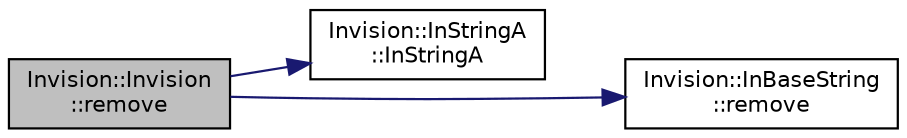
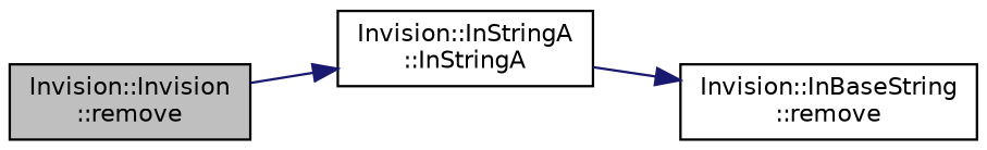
  digraph {
    rankdir=LR
    node [color=black fillcolor=white fontname=Helvetica fontsize=10 shape=record style=filled]
    edge [color=midnightblue fontname=Helvetica fontsize=10 labelfontname=Helvetica labelfontsize=10 style=solid]
    n1 [fillcolor=grey75 fontcolor=black height=0.2 label="Invision::Invision\l::remove" width=0.4]
    n2 [height=0.2 label="Invision::InStringA\l::InStringA" width=0.4]
    n3 [height=0.2 label="Invision::InBaseString\l::remove" width=0.4]
    n1 -> n2
-   n1 -> n3
+   n2 -> n3
  }
